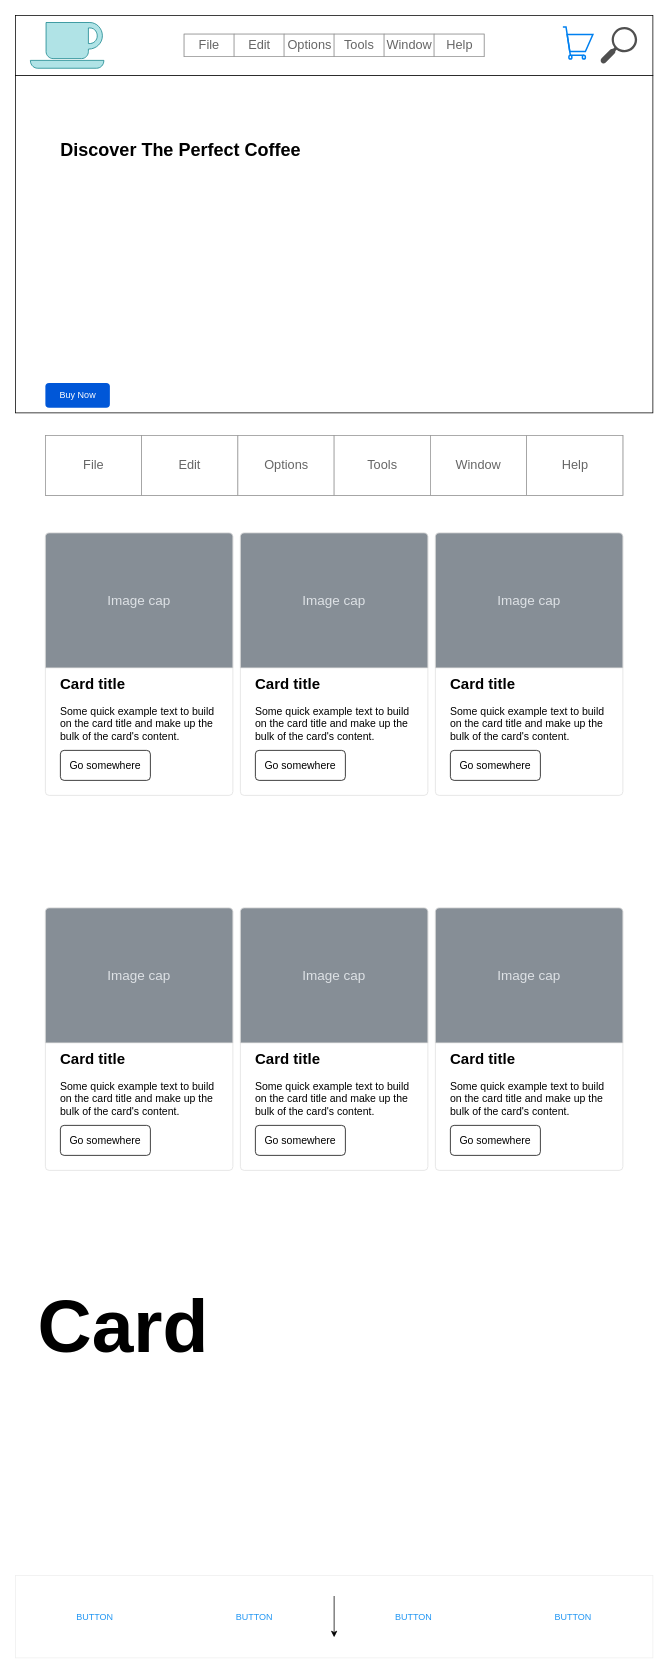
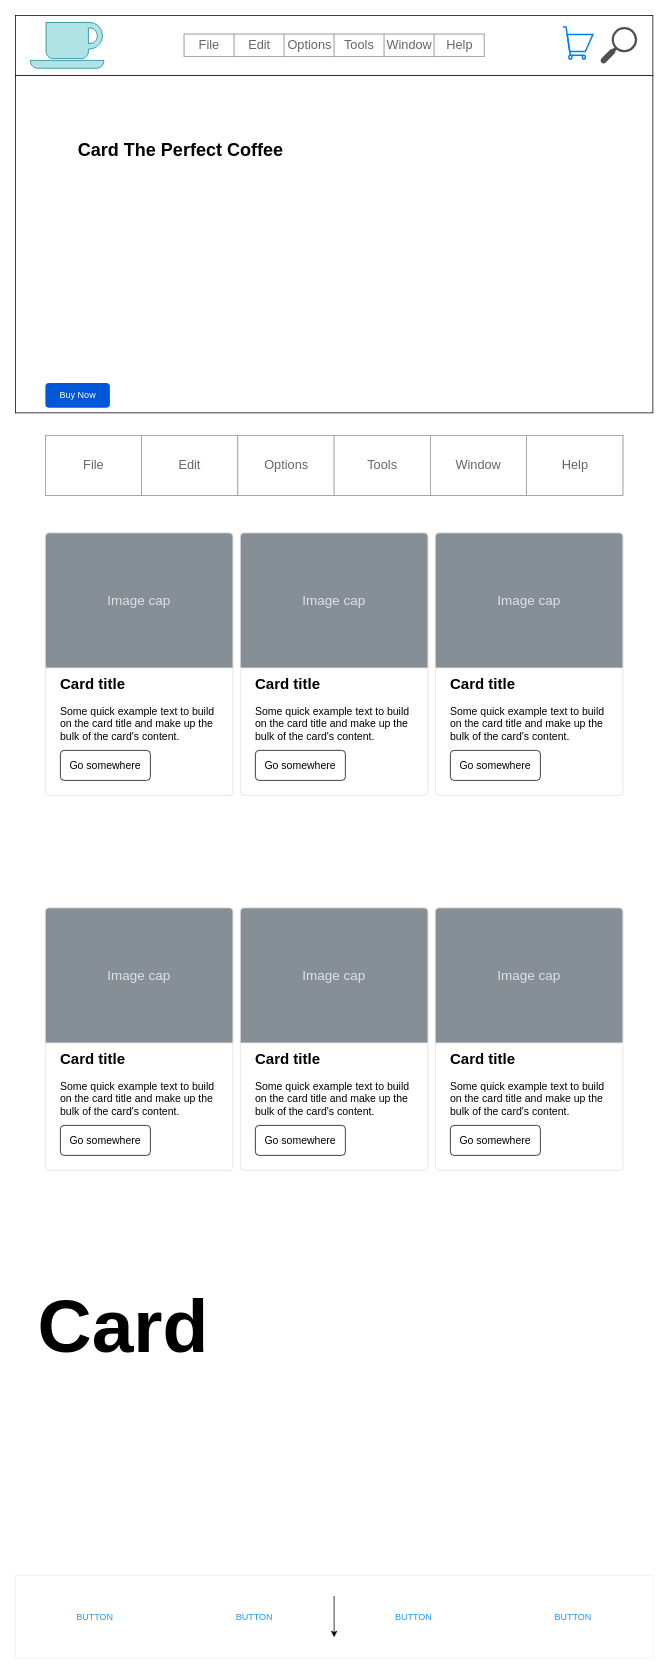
  <mxCell id="0" />
  <mxCell id="1" parent="0" />
  <mxCell id="2" value="" style="rounded=0;whiteSpace=wrap;html=1;" parent="1" vertex="1"><mxGeometry width="850" height="80" as="geometry" x="20" y="20" /></mxCell>
  <mxCell id="3" value="" style="shape=rect;fillColor=#ffffff;strokeColor=#eeeeee;shadow=0;" parent="1" vertex="1"><mxGeometry y="2100" width="850" height="110" as="geometry" x="20" /></mxCell>
  <mxCell id="4" value="BUTTON" style="shape=rect;strokeColor=none;fillColor=none;fontSize=12;fontColor=#2196F3;dashed=0;" parent="3" vertex="1"><mxGeometry width="212.5" height="110" as="geometry" /></mxCell>
  <mxCell id="5" value="BUTTON" style="shape=rect;strokeColor=none;fillColor=none;fontSize=12;fontColor=#2196F3;dashed=0;" parent="3" vertex="1"><mxGeometry x="212.5" width="212.5" height="110" as="geometry" /></mxCell>
  <mxCell id="6" value="BUTTON" style="shape=rect;strokeColor=none;fillColor=none;fontSize=12;fontColor=#2196F3;dashed=0;" parent="3" vertex="1"><mxGeometry x="425" width="212.5" height="110" as="geometry" /></mxCell>
  <mxCell id="7" value="BUTTON" style="shape=rect;strokeColor=none;fillColor=none;fontSize=12;fontColor=#2196F3;dashed=0;" parent="3" vertex="1"><mxGeometry x="637.5" width="212.5" height="110" as="geometry" /></mxCell>
  <mxCell id="8" style="edgeStyle=none;html=1;exitX=0;exitY=0.25;exitDx=0;exitDy=0;entryX=0;entryY=0.75;entryDx=0;entryDy=0;" edge="1" parent="3" source="6" target="6"><mxGeometry relative="1" as="geometry" /></mxCell>
  <mxCell id="9" value="&lt;b&gt;&lt;font style=&quot;font-size: 20px&quot;&gt;Card title&lt;/font&gt;&lt;/b&gt;&lt;br style=&quot;font-size: 14px&quot;&gt;&lt;br style=&quot;font-size: 14px&quot;&gt;Some quick example text to build on the card title and make up the bulk of the card's content." style="html=1;shadow=0;dashed=0;shape=mxgraph.bootstrap.rrect;rSize=5;strokeColor=#DFDFDF;html=1;whiteSpace=wrap;fillColor=#ffffff;fontColor=#000000;verticalAlign=bottom;align=left;spacing=20;spacingBottom=50;fontSize=14;" parent="1" vertex="1"><mxGeometry x="60" y="710" width="250" height="350" as="geometry" /></mxCell>
  <mxCell id="10" value="Image cap" style="html=1;shadow=0;dashed=0;shape=mxgraph.bootstrap.topButton;rSize=5;perimeter=none;whiteSpace=wrap;fillColor=#868E96;strokeColor=#DFDFDF;fontColor=#DEE2E6;resizeWidth=1;fontSize=18;" parent="9" vertex="1"><mxGeometry width="250" height="180" relative="1" as="geometry" /></mxCell>
  <mxCell id="11" value="Go somewhere" style="html=1;shadow=0;dashed=0;shape=mxgraph.bootstrap.rrect;rSize=5;perimeter=none;whiteSpace=wrap;resizeWidth=1;fontSize=14;" parent="9" vertex="1"><mxGeometry y="1" width="120" height="40" relative="1" as="geometry"><mxPoint x="20" y="-60" as="offset" /></mxGeometry></mxCell>
  <mxCell id="12" value="&lt;b&gt;&lt;font style=&quot;font-size: 20px&quot;&gt;Card title&lt;/font&gt;&lt;/b&gt;&lt;br style=&quot;font-size: 14px&quot;&gt;&lt;br style=&quot;font-size: 14px&quot;&gt;Some quick example text to build on the card title and make up the bulk of the card's content." style="html=1;shadow=0;dashed=0;shape=mxgraph.bootstrap.rrect;rSize=5;strokeColor=#DFDFDF;html=1;whiteSpace=wrap;fillColor=#ffffff;fontColor=#000000;verticalAlign=bottom;align=left;spacing=20;spacingBottom=50;fontSize=14;" parent="1" vertex="1"><mxGeometry x="320" y="710" width="250" height="350" as="geometry" /></mxCell>
  <mxCell id="13" value="Image cap" style="html=1;shadow=0;dashed=0;shape=mxgraph.bootstrap.topButton;rSize=5;perimeter=none;whiteSpace=wrap;fillColor=#868E96;strokeColor=#DFDFDF;fontColor=#DEE2E6;resizeWidth=1;fontSize=18;" parent="12" vertex="1"><mxGeometry width="250" height="180" relative="1" as="geometry" /></mxCell>
  <mxCell id="14" value="Go somewhere" style="html=1;shadow=0;dashed=0;shape=mxgraph.bootstrap.rrect;rSize=5;perimeter=none;whiteSpace=wrap;resizeWidth=1;fontSize=14;" parent="12" vertex="1"><mxGeometry y="1" width="120" height="40" relative="1" as="geometry"><mxPoint x="20" y="-60" as="offset" /></mxGeometry></mxCell>
  <mxCell id="15" value="&lt;b&gt;&lt;font style=&quot;font-size: 20px&quot;&gt;Card title&lt;/font&gt;&lt;/b&gt;&lt;br style=&quot;font-size: 14px&quot;&gt;&lt;br style=&quot;font-size: 14px&quot;&gt;Some quick example text to build on the card title and make up the bulk of the card's content." style="html=1;shadow=0;dashed=0;shape=mxgraph.bootstrap.rrect;rSize=5;strokeColor=#DFDFDF;html=1;whiteSpace=wrap;fillColor=#ffffff;fontColor=#000000;verticalAlign=bottom;align=left;spacing=20;spacingBottom=50;fontSize=14;" parent="1" vertex="1"><mxGeometry x="580" y="710" width="250" height="350" as="geometry" /></mxCell>
  <mxCell id="16" value="Image cap" style="html=1;shadow=0;dashed=0;shape=mxgraph.bootstrap.topButton;rSize=5;perimeter=none;whiteSpace=wrap;fillColor=#868E96;strokeColor=#DFDFDF;fontColor=#DEE2E6;resizeWidth=1;fontSize=18;" parent="15" vertex="1"><mxGeometry width="250" height="180" relative="1" as="geometry" /></mxCell>
  <mxCell id="17" value="Go somewhere" style="html=1;shadow=0;dashed=0;shape=mxgraph.bootstrap.rrect;rSize=5;perimeter=none;whiteSpace=wrap;resizeWidth=1;fontSize=14;" parent="15" vertex="1"><mxGeometry y="1" width="120" height="40" relative="1" as="geometry"><mxPoint x="20" y="-60" as="offset" /></mxGeometry></mxCell>
  <mxCell id="18" value="&lt;b&gt;&lt;font style=&quot;font-size: 20px&quot;&gt;Card title&lt;/font&gt;&lt;/b&gt;&lt;br style=&quot;font-size: 14px&quot;&gt;&lt;br style=&quot;font-size: 14px&quot;&gt;Some quick example text to build on the card title and make up the bulk of the card's content." style="html=1;shadow=0;dashed=0;shape=mxgraph.bootstrap.rrect;rSize=5;strokeColor=#DFDFDF;html=1;whiteSpace=wrap;fillColor=#ffffff;fontColor=#000000;verticalAlign=bottom;align=left;spacing=20;spacingBottom=50;fontSize=14;" parent="1" vertex="1"><mxGeometry x="60" y="1210" width="250" height="350" as="geometry" /></mxCell>
  <mxCell id="19" value="Image cap" style="html=1;shadow=0;dashed=0;shape=mxgraph.bootstrap.topButton;rSize=5;perimeter=none;whiteSpace=wrap;fillColor=#868E96;strokeColor=#DFDFDF;fontColor=#DEE2E6;resizeWidth=1;fontSize=18;" parent="18" vertex="1"><mxGeometry width="250" height="180" relative="1" as="geometry" /></mxCell>
  <mxCell id="20" value="Go somewhere" style="html=1;shadow=0;dashed=0;shape=mxgraph.bootstrap.rrect;rSize=5;perimeter=none;whiteSpace=wrap;resizeWidth=1;fontSize=14;" parent="18" vertex="1"><mxGeometry y="1" width="120" height="40" relative="1" as="geometry"><mxPoint x="20" y="-60" as="offset" /></mxGeometry></mxCell>
  <mxCell id="21" value="&lt;b&gt;&lt;font style=&quot;font-size: 20px&quot;&gt;Card title&lt;/font&gt;&lt;/b&gt;&lt;br style=&quot;font-size: 14px&quot;&gt;&lt;br style=&quot;font-size: 14px&quot;&gt;Some quick example text to build on the card title and make up the bulk of the card's content." style="html=1;shadow=0;dashed=0;shape=mxgraph.bootstrap.rrect;rSize=5;strokeColor=#DFDFDF;html=1;whiteSpace=wrap;fillColor=#ffffff;fontColor=#000000;verticalAlign=bottom;align=left;spacing=20;spacingBottom=50;fontSize=14;" parent="1" vertex="1"><mxGeometry x="320" y="1210" width="250" height="350" as="geometry" /></mxCell>
  <mxCell id="22" value="Image cap" style="html=1;shadow=0;dashed=0;shape=mxgraph.bootstrap.topButton;rSize=5;perimeter=none;whiteSpace=wrap;fillColor=#868E96;strokeColor=#DFDFDF;fontColor=#DEE2E6;resizeWidth=1;fontSize=18;" parent="21" vertex="1"><mxGeometry width="250" height="180" relative="1" as="geometry" /></mxCell>
  <mxCell id="23" value="Go somewhere" style="html=1;shadow=0;dashed=0;shape=mxgraph.bootstrap.rrect;rSize=5;perimeter=none;whiteSpace=wrap;resizeWidth=1;fontSize=14;" parent="21" vertex="1"><mxGeometry y="1" width="120" height="40" relative="1" as="geometry"><mxPoint x="20" y="-60" as="offset" /></mxGeometry></mxCell>
  <mxCell id="24" value="&lt;b&gt;&lt;font style=&quot;font-size: 20px&quot;&gt;Card title&lt;/font&gt;&lt;/b&gt;&lt;br style=&quot;font-size: 14px&quot;&gt;&lt;br style=&quot;font-size: 14px&quot;&gt;Some quick example text to build on the card title and make up the bulk of the card's content." style="html=1;shadow=0;dashed=0;shape=mxgraph.bootstrap.rrect;rSize=5;strokeColor=#DFDFDF;html=1;whiteSpace=wrap;fillColor=#ffffff;fontColor=#000000;verticalAlign=bottom;align=left;spacing=20;spacingBottom=50;fontSize=14;" parent="1" vertex="1"><mxGeometry x="580" y="1210" width="250" height="350" as="geometry" /></mxCell>
  <mxCell id="25" value="Image cap" style="html=1;shadow=0;dashed=0;shape=mxgraph.bootstrap.topButton;rSize=5;perimeter=none;whiteSpace=wrap;fillColor=#868E96;strokeColor=#DFDFDF;fontColor=#DEE2E6;resizeWidth=1;fontSize=18;" parent="24" vertex="1"><mxGeometry width="250" height="180" relative="1" as="geometry" /></mxCell>
  <mxCell id="26" value="Go somewhere" style="html=1;shadow=0;dashed=0;shape=mxgraph.bootstrap.rrect;rSize=5;perimeter=none;whiteSpace=wrap;resizeWidth=1;fontSize=14;" parent="24" vertex="1"><mxGeometry y="1" width="120" height="40" relative="1" as="geometry"><mxPoint x="20" y="-60" as="offset" /></mxGeometry></mxCell>
  <mxCell id="27" value="" style="shape=mxgraph.signs.food.coffee;html=1;pointerEvents=1;fillColor=#b0e3e6;strokeColor=#0e8088;verticalLabelPosition=bottom;verticalAlign=top;align=center;" parent="1" vertex="1"><mxGeometry x="40" y="29.5" width="98" height="61" as="geometry" /></mxCell>
  <mxCell id="28" value="" style="strokeWidth=1;shadow=0;dashed=0;align=center;html=1;shape=mxgraph.mockup.forms.rrect;rSize=0;strokeColor=#999999;" vertex="1" parent="1"><mxGeometry x="245" y="45" width="400" height="30" as="geometry" /></mxCell>
  <mxCell id="29" value="File" style="strokeColor=inherit;fillColor=inherit;gradientColor=inherit;strokeWidth=1;shadow=0;dashed=0;align=center;html=1;shape=mxgraph.mockup.forms.rrect;rSize=0;fontSize=17;fontColor=#666666;" vertex="1" parent="28"><mxGeometry width="66.667" height="30" as="geometry" /></mxCell>
  <mxCell id="30" value="Edit" style="strokeColor=inherit;fillColor=inherit;gradientColor=inherit;strokeWidth=1;shadow=0;dashed=0;align=center;html=1;shape=mxgraph.mockup.forms.rrect;rSize=0;fontSize=17;fontColor=#666666;" vertex="1" parent="28"><mxGeometry x="66.667" width="66.667" height="30" as="geometry" /></mxCell>
  <mxCell id="31" value="Options" style="strokeColor=inherit;fillColor=inherit;gradientColor=inherit;strokeWidth=1;shadow=0;dashed=0;align=center;html=1;shape=mxgraph.mockup.forms.rrect;rSize=0;fontSize=17;fontColor=#666666;" vertex="1" parent="28"><mxGeometry x="133.333" width="66.667" height="30" as="geometry" /></mxCell>
  <mxCell id="32" value="Tools" style="strokeColor=inherit;fillColor=inherit;gradientColor=inherit;strokeWidth=1;shadow=0;dashed=0;align=center;html=1;shape=mxgraph.mockup.forms.rrect;rSize=0;fontSize=17;fontColor=#666666;" vertex="1" parent="28"><mxGeometry x="200" width="66.667" height="30" as="geometry" /></mxCell>
  <mxCell id="33" value="Window" style="strokeColor=inherit;fillColor=inherit;gradientColor=inherit;strokeWidth=1;shadow=0;dashed=0;align=center;html=1;shape=mxgraph.mockup.forms.rrect;rSize=0;fontSize=17;fontColor=#666666;" vertex="1" parent="28"><mxGeometry x="266.667" width="66.667" height="30" as="geometry" /></mxCell>
  <mxCell id="34" value="Help" style="strokeColor=inherit;fillColor=inherit;gradientColor=inherit;strokeWidth=1;shadow=0;dashed=0;align=center;html=1;shape=mxgraph.mockup.forms.rrect;rSize=0;fontSize=17;fontColor=#666666;" vertex="1" parent="28"><mxGeometry x="333.333" width="66.667" height="30" as="geometry" /></mxCell>
  <mxCell id="35" value="" style="html=1;verticalLabelPosition=bottom;align=center;labelBackgroundColor=#ffffff;verticalAlign=top;strokeWidth=2;strokeColor=#0080F0;shadow=0;dashed=0;shape=mxgraph.ios7.icons.shopping_cart;rotation=0;" vertex="1" parent="1"><mxGeometry x="750" y="35.5" width="40" height="42.75" as="geometry" /></mxCell>
  <mxCell id="36" value="" style="sketch=0;pointerEvents=1;shadow=0;dashed=0;html=1;strokeColor=none;fillColor=#505050;labelPosition=center;verticalLabelPosition=bottom;verticalAlign=top;outlineConnect=0;align=center;shape=mxgraph.office.concepts.search;" vertex="1" parent="1"><mxGeometry x="800" y="35.5" width="49" height="49" as="geometry" /></mxCell>
  <mxCell id="37" value="" style="rounded=0;whiteSpace=wrap;html=1;" vertex="1" parent="1"><mxGeometry y="100" width="850" height="450" as="geometry" x="20" /></mxCell>
  <mxCell id="38" value="Buy Now" style="rounded=1;fillColor=#0057D8;strokeColor=none;html=1;fontColor=#ffffff;align=center;verticalAlign=middle;fontStyle=0;fontSize=12;sketch=0;" vertex="1" parent="1"><mxGeometry x="60" y="510" width="86" height="33" as="geometry" /></mxCell>
- <mxCell id="39" value="Discover The Perfect Coffee" style="text;strokeColor=none;fillColor=none;html=1;fontSize=24;fontStyle=1;verticalAlign=middle;align=center;" vertex="1" parent="1"><mxGeometry x="60" y="160" width="360" height="80" as="geometry" /></mxCell>
+ <mxCell id="39" value="Card The Perfect Coffee" style="text;strokeColor=none;fillColor=none;html=1;fontSize=24;fontStyle=1;verticalAlign=middle;align=center;" vertex="1" parent="1"><mxGeometry x="60" y="160" width="360" height="80" as="geometry" /></mxCell>
  <mxCell id="40" value="" style="strokeWidth=1;shadow=0;dashed=0;align=center;html=1;shape=mxgraph.mockup.forms.rrect;rSize=0;strokeColor=#999999;fontSize=50;" vertex="1" parent="1"><mxGeometry x="60" y="580" width="770" height="80" as="geometry" /></mxCell>
  <mxCell id="41" value="File" style="strokeColor=inherit;fillColor=inherit;gradientColor=inherit;strokeWidth=1;shadow=0;dashed=0;align=center;html=1;shape=mxgraph.mockup.forms.rrect;rSize=0;fontSize=17;fontColor=#666666;" vertex="1" parent="40"><mxGeometry width="128.333" height="80" as="geometry" /></mxCell>
  <mxCell id="42" value="Edit" style="strokeColor=inherit;fillColor=inherit;gradientColor=inherit;strokeWidth=1;shadow=0;dashed=0;align=center;html=1;shape=mxgraph.mockup.forms.rrect;rSize=0;fontSize=17;fontColor=#666666;" vertex="1" parent="40"><mxGeometry x="128.333" width="128.333" height="80" as="geometry" /></mxCell>
  <mxCell id="43" value="Options" style="strokeColor=inherit;fillColor=inherit;gradientColor=inherit;strokeWidth=1;shadow=0;dashed=0;align=center;html=1;shape=mxgraph.mockup.forms.rrect;rSize=0;fontSize=17;fontColor=#666666;" vertex="1" parent="40"><mxGeometry x="256.667" width="128.333" height="80" as="geometry" /></mxCell>
  <mxCell id="44" value="Tools" style="strokeColor=inherit;fillColor=inherit;gradientColor=inherit;strokeWidth=1;shadow=0;dashed=0;align=center;html=1;shape=mxgraph.mockup.forms.rrect;rSize=0;fontSize=17;fontColor=#666666;" vertex="1" parent="40"><mxGeometry x="385" width="128.333" height="80" as="geometry" /></mxCell>
  <mxCell id="45" value="Window" style="strokeColor=inherit;fillColor=inherit;gradientColor=inherit;strokeWidth=1;shadow=0;dashed=0;align=center;html=1;shape=mxgraph.mockup.forms.rrect;rSize=0;fontSize=17;fontColor=#666666;" vertex="1" parent="40"><mxGeometry x="513.333" width="128.333" height="80" as="geometry" /></mxCell>
  <mxCell id="46" value="Help" style="strokeColor=inherit;fillColor=inherit;gradientColor=inherit;strokeWidth=1;shadow=0;dashed=0;align=center;html=1;shape=mxgraph.mockup.forms.rrect;rSize=0;fontSize=17;fontColor=#666666;" vertex="1" parent="40"><mxGeometry x="641.667" width="128.333" height="80" as="geometry" /></mxCell>
  <mxCell id="47" value="&lt;h1&gt;&lt;span style=&quot;background-color: initial;&quot;&gt;Card&lt;/span&gt;&lt;/h1&gt;&lt;h1&gt;&lt;br&gt;&lt;/h1&gt;" style="text;html=1;strokeColor=none;fillColor=none;spacing=5;spacingTop=-20;whiteSpace=wrap;overflow=hidden;rounded=0;fontSize=50;" vertex="1" parent="1"><mxGeometry x="45" y="1650" width="800" height="370" as="geometry" /></mxCell>
